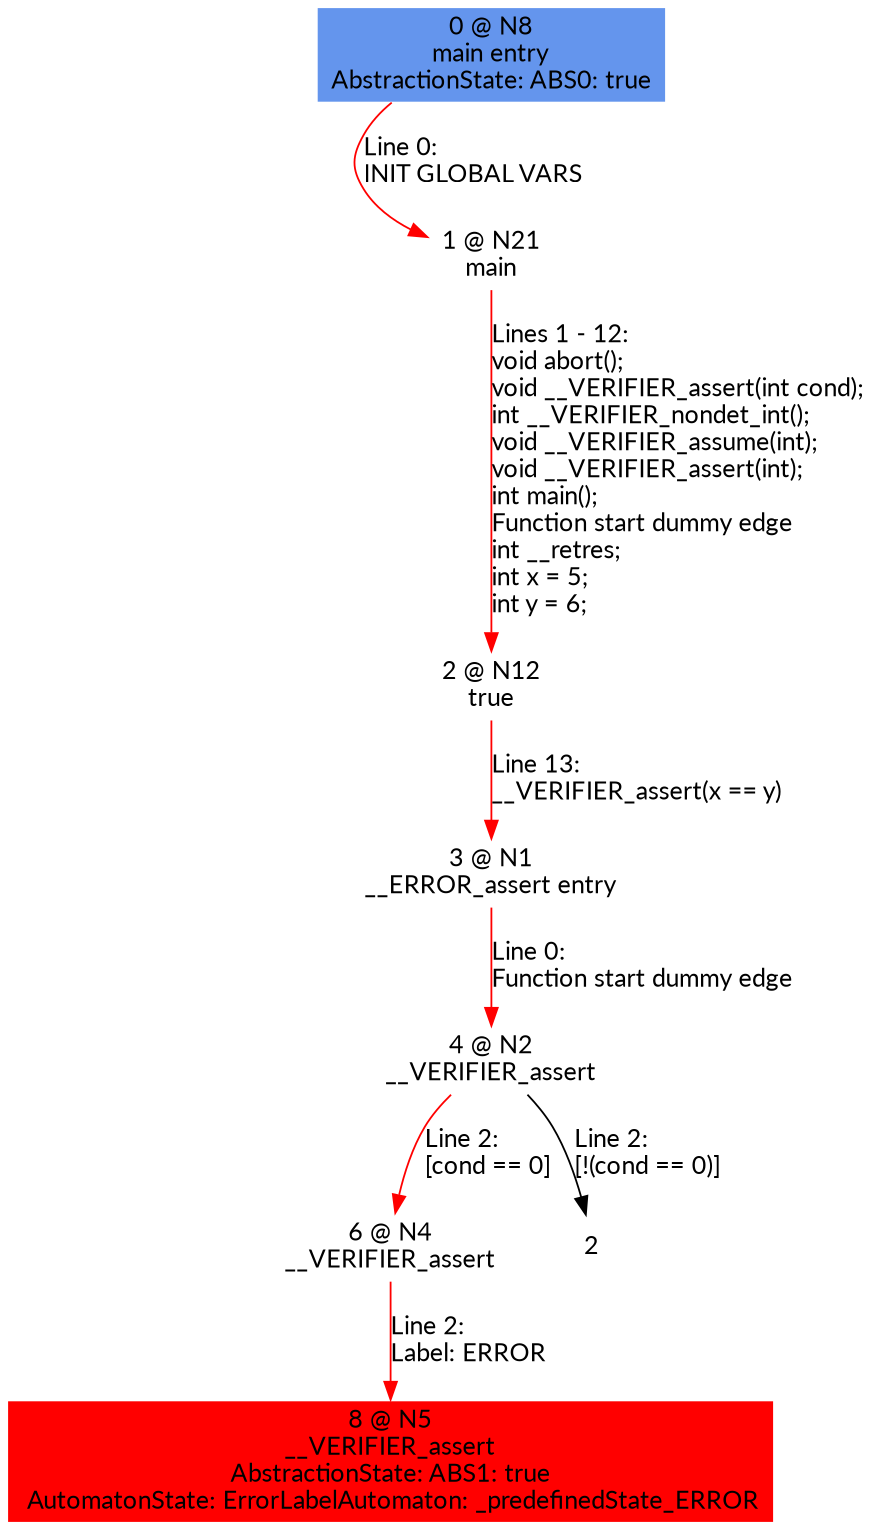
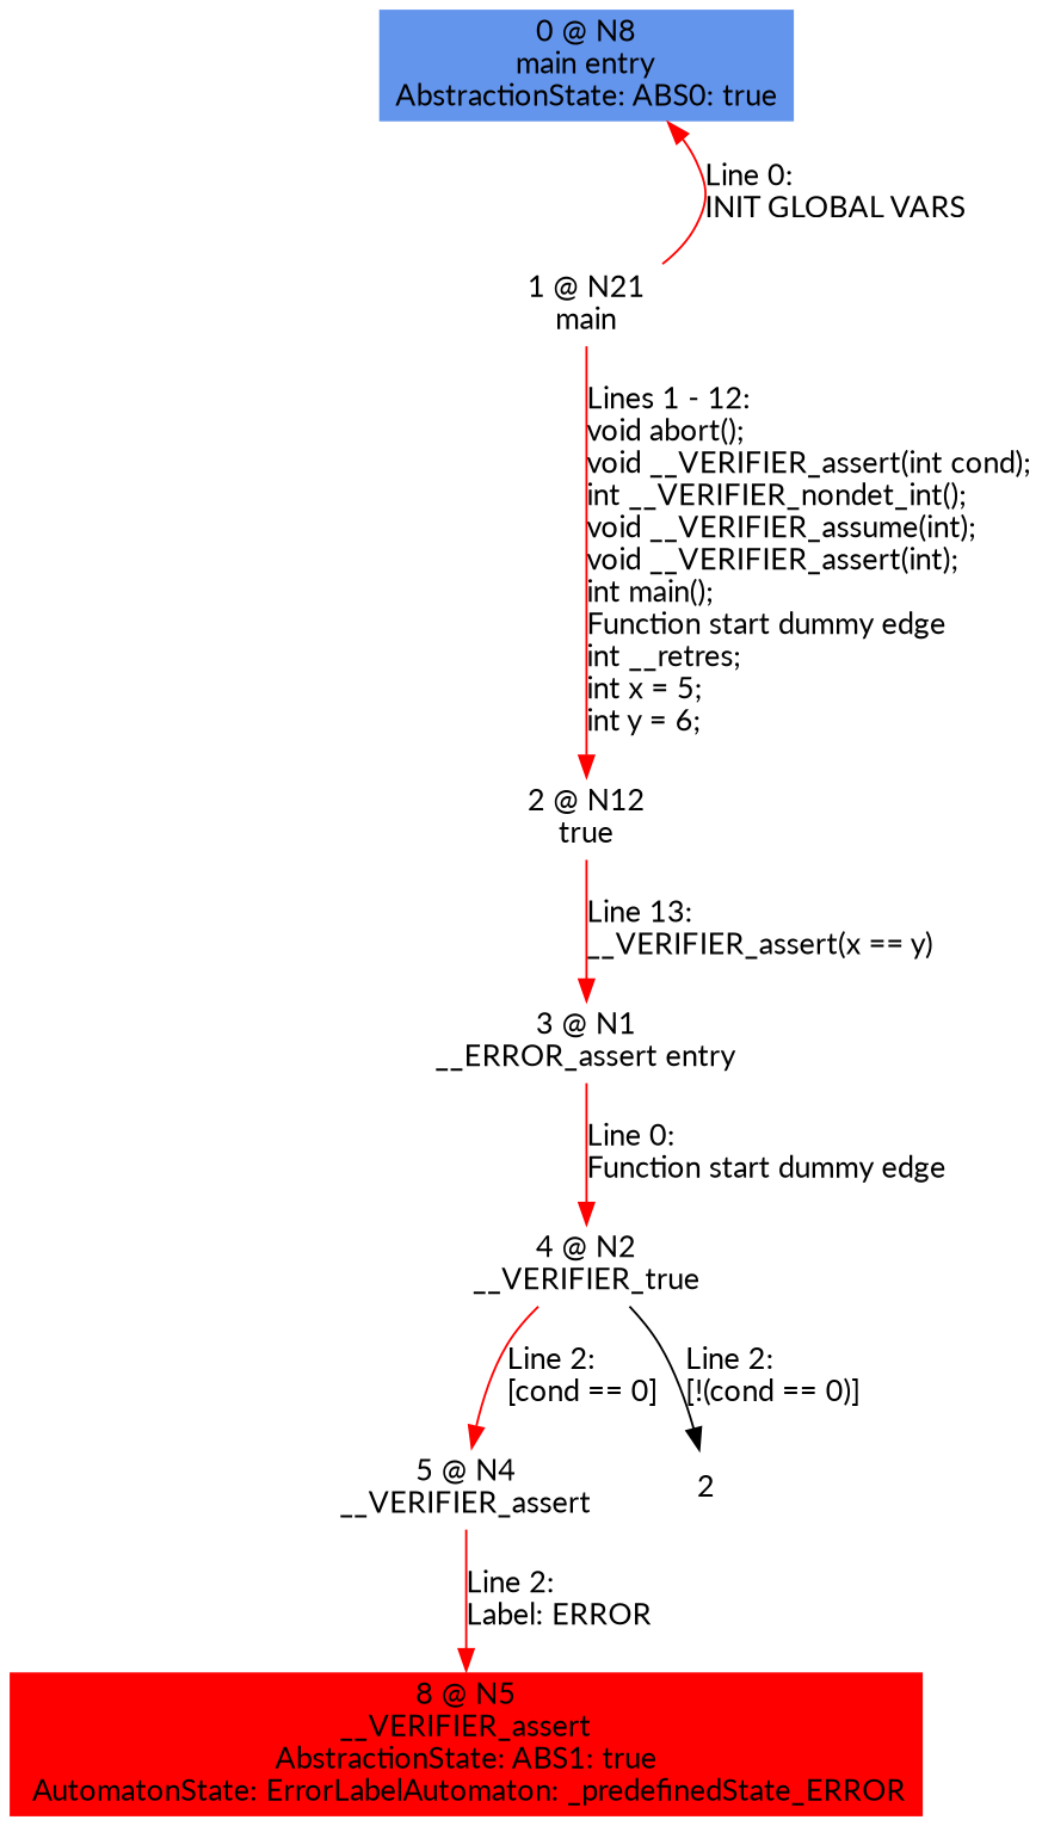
  digraph {
    fontname=Lato
    node [color=white fontname=Lato shape=box style=filled]
    edge [color=red fontname=Lato]
    n1 [fillcolor=cornflowerblue label="0 @ N8\nmain entry\nAbstractionState: ABS0: true\n"]
    n2 [label="1 @ N21\nmain\n"]
    n3 [label="2 @ N12\ntrue\n"]
    n4 [label="3 @ N1\n__ERROR_assert entry\n"]
-   n5 [label="4 @ N2\n__VERIFIER_assert\n"]
-   n6 [label="6 @ N4\n__VERIFIER_assert\n"]
+   n5 [label="4 @ N2\n__VERIFIER_true\n"]
+   n6 [label="5 @ N4\n__VERIFIER_assert\n"]
    n7 [label=2]
    n8 [fillcolor=red label="8 @ N5\n__VERIFIER_assert\nAbstractionState: ABS1: true\n AutomatonState: ErrorLabelAutomaton: _predefinedState_ERROR\n"]
-   n1 -> n2 [label="Line 0: \lINIT GLOBAL VARS\l"]
+   n2 -> n1 [label="Line 0: \lINIT GLOBAL VARS\l"]
    n2 -> n3 [label="Lines 1 - 12: \lvoid abort();\lvoid __VERIFIER_assert(int cond);\lint __VERIFIER_nondet_int();\lvoid __VERIFIER_assume(int);\lvoid __VERIFIER_assert(int);\lint main();\lFunction start dummy edge\lint __retres;\lint x = 5;\lint y = 6;\l"]
    n3 -> n4 [label="Line 13: \l__VERIFIER_assert(x == y)\l"]
    n4 -> n5 [label="Line 0: \lFunction start dummy edge\l"]
    n5 -> n6 [label="Line 2: \l[cond == 0]\l"]
    n5 -> n7 [label="Line 2: \l[!(cond == 0)]\l" color=""]
    n6 -> n8 [label="Line 2: \lLabel: ERROR\l"]
  }
